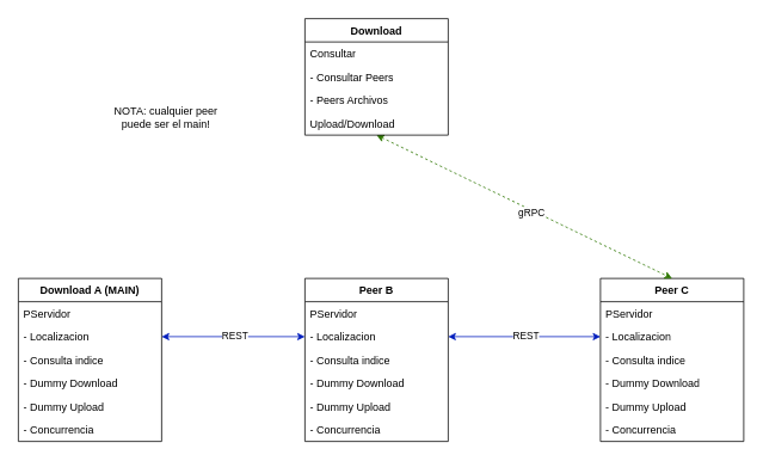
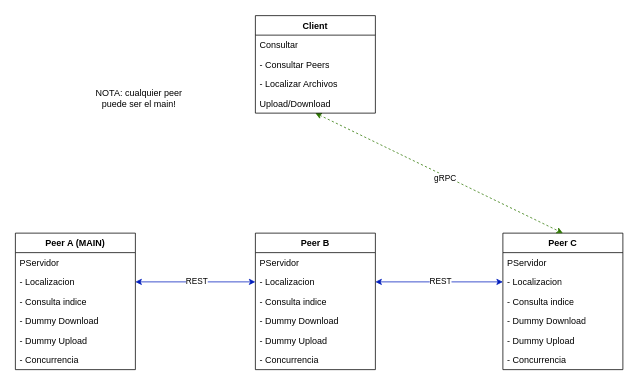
  <mxCell id="0" />
  <mxCell id="1" parent="0" />
- <mxCell id="2" value="&lt;div&gt;Download A (MAIN)&lt;/div&gt;" style="swimlane;fontStyle=1;align=center;verticalAlign=top;childLayout=stackLayout;horizontal=1;startSize=26;horizontalStack=0;resizeParent=1;resizeParentMax=0;resizeLast=0;collapsible=1;marginBottom=0;whiteSpace=wrap;html=1;" parent="1" vertex="1"><mxGeometry x="20" y="310" width="160" height="182" as="geometry" /></mxCell>
+ <mxCell id="2" value="&lt;div&gt;Peer A (MAIN)&lt;/div&gt;" style="swimlane;fontStyle=1;align=center;verticalAlign=top;childLayout=stackLayout;horizontal=1;startSize=26;horizontalStack=0;resizeParent=1;resizeParentMax=0;resizeLast=0;collapsible=1;marginBottom=0;whiteSpace=wrap;html=1;" parent="1" vertex="1"><mxGeometry x="20" y="310" width="160" height="182" as="geometry" /></mxCell>
  <mxCell id="3" value="PServidor" style="text;strokeColor=none;fillColor=none;align=left;verticalAlign=top;spacingLeft=4;spacingRight=4;overflow=hidden;rotatable=0;points=[[0,0.5],[1,0.5]];portConstraint=eastwest;whiteSpace=wrap;html=1;" parent="2" vertex="1"><mxGeometry y="26" width="160" height="26" as="geometry" /></mxCell>
  <mxCell id="4" value="- Localizacion" style="text;strokeColor=none;fillColor=none;align=left;verticalAlign=top;spacingLeft=4;spacingRight=4;overflow=hidden;rotatable=0;points=[[0,0.5],[1,0.5]];portConstraint=eastwest;whiteSpace=wrap;html=1;" parent="2" vertex="1"><mxGeometry y="52" width="160" height="26" as="geometry" /></mxCell>
  <mxCell id="5" value="- Consulta indice" style="text;strokeColor=none;fillColor=none;align=left;verticalAlign=top;spacingLeft=4;spacingRight=4;overflow=hidden;rotatable=0;points=[[0,0.5],[1,0.5]];portConstraint=eastwest;whiteSpace=wrap;html=1;" parent="2" vertex="1"><mxGeometry y="78" width="160" height="26" as="geometry" /></mxCell>
  <mxCell id="6" value="- Dummy Download" style="text;strokeColor=none;fillColor=none;align=left;verticalAlign=top;spacingLeft=4;spacingRight=4;overflow=hidden;rotatable=0;points=[[0,0.5],[1,0.5]];portConstraint=eastwest;whiteSpace=wrap;html=1;" parent="2" vertex="1"><mxGeometry y="104" width="160" height="26" as="geometry" /></mxCell>
  <mxCell id="7" value="- Dummy Upload" style="text;strokeColor=none;fillColor=none;align=left;verticalAlign=top;spacingLeft=4;spacingRight=4;overflow=hidden;rotatable=0;points=[[0,0.5],[1,0.5]];portConstraint=eastwest;whiteSpace=wrap;html=1;" parent="2" vertex="1"><mxGeometry y="130" width="160" height="26" as="geometry" /></mxCell>
  <mxCell id="8" value="- Concurrencia" style="text;strokeColor=none;fillColor=none;align=left;verticalAlign=top;spacingLeft=4;spacingRight=4;overflow=hidden;rotatable=0;points=[[0,0.5],[1,0.5]];portConstraint=eastwest;whiteSpace=wrap;html=1;" parent="2" vertex="1"><mxGeometry y="156" width="160" height="26" as="geometry" /></mxCell>
  <mxCell id="9" value="&lt;div&gt;Peer B&lt;/div&gt;" style="swimlane;fontStyle=1;align=center;verticalAlign=top;childLayout=stackLayout;horizontal=1;startSize=26;horizontalStack=0;resizeParent=1;resizeParentMax=0;resizeLast=0;collapsible=1;marginBottom=0;whiteSpace=wrap;html=1;" parent="1" vertex="1"><mxGeometry x="340" y="310" width="160" height="182" as="geometry" /></mxCell>
  <mxCell id="10" value="PServidor" style="text;strokeColor=none;fillColor=none;align=left;verticalAlign=top;spacingLeft=4;spacingRight=4;overflow=hidden;rotatable=0;points=[[0,0.5],[1,0.5]];portConstraint=eastwest;whiteSpace=wrap;html=1;" parent="9" vertex="1"><mxGeometry y="26" width="160" height="26" as="geometry" /></mxCell>
  <mxCell id="11" value="- Localizacion" style="text;strokeColor=none;fillColor=none;align=left;verticalAlign=top;spacingLeft=4;spacingRight=4;overflow=hidden;rotatable=0;points=[[0,0.5],[1,0.5]];portConstraint=eastwest;whiteSpace=wrap;html=1;" parent="9" vertex="1"><mxGeometry y="52" width="160" height="26" as="geometry" /></mxCell>
  <mxCell id="12" value="- Consulta indice" style="text;strokeColor=none;fillColor=none;align=left;verticalAlign=top;spacingLeft=4;spacingRight=4;overflow=hidden;rotatable=0;points=[[0,0.5],[1,0.5]];portConstraint=eastwest;whiteSpace=wrap;html=1;" parent="9" vertex="1"><mxGeometry y="78" width="160" height="26" as="geometry" /></mxCell>
  <mxCell id="13" value="- Dummy Download" style="text;strokeColor=none;fillColor=none;align=left;verticalAlign=top;spacingLeft=4;spacingRight=4;overflow=hidden;rotatable=0;points=[[0,0.5],[1,0.5]];portConstraint=eastwest;whiteSpace=wrap;html=1;" parent="9" vertex="1"><mxGeometry y="104" width="160" height="26" as="geometry" /></mxCell>
  <mxCell id="14" value="- Dummy Upload" style="text;strokeColor=none;fillColor=none;align=left;verticalAlign=top;spacingLeft=4;spacingRight=4;overflow=hidden;rotatable=0;points=[[0,0.5],[1,0.5]];portConstraint=eastwest;whiteSpace=wrap;html=1;" parent="9" vertex="1"><mxGeometry y="130" width="160" height="26" as="geometry" /></mxCell>
  <mxCell id="15" value="- Concurrencia" style="text;strokeColor=none;fillColor=none;align=left;verticalAlign=top;spacingLeft=4;spacingRight=4;overflow=hidden;rotatable=0;points=[[0,0.5],[1,0.5]];portConstraint=eastwest;whiteSpace=wrap;html=1;" parent="9" vertex="1"><mxGeometry y="156" width="160" height="26" as="geometry" /></mxCell>
  <mxCell id="16" value="&lt;div&gt;Peer C&lt;/div&gt;" style="swimlane;fontStyle=1;align=center;verticalAlign=top;childLayout=stackLayout;horizontal=1;startSize=26;horizontalStack=0;resizeParent=1;resizeParentMax=0;resizeLast=0;collapsible=1;marginBottom=0;whiteSpace=wrap;html=1;" parent="1" vertex="1"><mxGeometry x="670" y="310" width="160" height="182" as="geometry" /></mxCell>
  <mxCell id="17" value="PServidor" style="text;strokeColor=none;fillColor=none;align=left;verticalAlign=top;spacingLeft=4;spacingRight=4;overflow=hidden;rotatable=0;points=[[0,0.5],[1,0.5]];portConstraint=eastwest;whiteSpace=wrap;html=1;" parent="16" vertex="1"><mxGeometry y="26" width="160" height="26" as="geometry" /></mxCell>
  <mxCell id="18" value="- Localizacion" style="text;strokeColor=none;fillColor=none;align=left;verticalAlign=top;spacingLeft=4;spacingRight=4;overflow=hidden;rotatable=0;points=[[0,0.5],[1,0.5]];portConstraint=eastwest;whiteSpace=wrap;html=1;" parent="16" vertex="1"><mxGeometry y="52" width="160" height="26" as="geometry" /></mxCell>
  <mxCell id="19" value="- Consulta indice" style="text;strokeColor=none;fillColor=none;align=left;verticalAlign=top;spacingLeft=4;spacingRight=4;overflow=hidden;rotatable=0;points=[[0,0.5],[1,0.5]];portConstraint=eastwest;whiteSpace=wrap;html=1;" parent="16" vertex="1"><mxGeometry y="78" width="160" height="26" as="geometry" /></mxCell>
  <mxCell id="20" value="- Dummy Download" style="text;strokeColor=none;fillColor=none;align=left;verticalAlign=top;spacingLeft=4;spacingRight=4;overflow=hidden;rotatable=0;points=[[0,0.5],[1,0.5]];portConstraint=eastwest;whiteSpace=wrap;html=1;" parent="16" vertex="1"><mxGeometry y="104" width="160" height="26" as="geometry" /></mxCell>
  <mxCell id="21" value="- Dummy Upload" style="text;strokeColor=none;fillColor=none;align=left;verticalAlign=top;spacingLeft=4;spacingRight=4;overflow=hidden;rotatable=0;points=[[0,0.5],[1,0.5]];portConstraint=eastwest;whiteSpace=wrap;html=1;" parent="16" vertex="1"><mxGeometry y="130" width="160" height="26" as="geometry" /></mxCell>
  <mxCell id="22" value="- Concurrencia" style="text;strokeColor=none;fillColor=none;align=left;verticalAlign=top;spacingLeft=4;spacingRight=4;overflow=hidden;rotatable=0;points=[[0,0.5],[1,0.5]];portConstraint=eastwest;whiteSpace=wrap;html=1;" parent="16" vertex="1"><mxGeometry y="156" width="160" height="26" as="geometry" /></mxCell>
  <mxCell id="23" value="" style="endArrow=classic;startArrow=classic;html=1;rounded=0;exitX=1;exitY=0.5;exitDx=0;exitDy=0;entryX=0;entryY=0.5;entryDx=0;entryDy=0;fillColor=#0050ef;strokeColor=#001DBC;" parent="1" source="4" target="11" edge="1"><mxGeometry width="50" height="50" relative="1" as="geometry"><mxPoint x="250" y="430" as="sourcePoint" /><mxPoint x="300" y="380" as="targetPoint" /></mxGeometry></mxCell>
  <mxCell id="24" value="REST" style="edgeLabel;html=1;align=center;verticalAlign=middle;resizable=0;points=[];" parent="23" vertex="1" connectable="0"><mxGeometry x="0.013" y="2" relative="1" as="geometry"><mxPoint as="offset" /></mxGeometry></mxCell>
  <mxCell id="25" value="" style="endArrow=classic;startArrow=classic;html=1;rounded=0;exitX=1;exitY=0.5;exitDx=0;exitDy=0;entryX=0;entryY=0.5;entryDx=0;entryDy=0;fillColor=#0050ef;strokeColor=#001DBC;" parent="1" source="11" target="18" edge="1"><mxGeometry width="50" height="50" relative="1" as="geometry"><mxPoint x="540" y="370" as="sourcePoint" /><mxPoint x="700" y="370" as="targetPoint" /></mxGeometry></mxCell>
  <mxCell id="26" value="REST" style="edgeLabel;html=1;align=center;verticalAlign=middle;resizable=0;points=[];" parent="25" vertex="1" connectable="0"><mxGeometry x="0.013" y="2" relative="1" as="geometry"><mxPoint as="offset" /></mxGeometry></mxCell>
  <mxCell id="27" value="" style="endArrow=classic;startArrow=classic;html=1;rounded=0;exitX=0.5;exitY=1;exitDx=0;exitDy=0;entryX=0.5;entryY=0;entryDx=0;entryDy=0;fillColor=#60a917;strokeColor=#2D7600;dashed=1;" parent="1" source="29" target="16" edge="1"><mxGeometry width="50" height="50" relative="1" as="geometry"><mxPoint x="570" y="450" as="sourcePoint" /><mxPoint x="730" y="450" as="targetPoint" /></mxGeometry></mxCell>
  <mxCell id="28" value="gRPC" style="edgeLabel;html=1;align=center;verticalAlign=middle;resizable=0;points=[];" parent="27" vertex="1" connectable="0"><mxGeometry x="0.05" y="-2" relative="1" as="geometry"><mxPoint as="offset" /></mxGeometry></mxCell>
- <mxCell id="29" value="Download" style="swimlane;fontStyle=1;align=center;verticalAlign=top;childLayout=stackLayout;horizontal=1;startSize=26;horizontalStack=0;resizeParent=1;resizeParentMax=0;resizeLast=0;collapsible=1;marginBottom=0;whiteSpace=wrap;html=1;" vertex="1" parent="1"><mxGeometry x="340" y="20" width="160" height="130" as="geometry" /></mxCell>
+ <mxCell id="29" value="Client" style="swimlane;fontStyle=1;align=center;verticalAlign=top;childLayout=stackLayout;horizontal=1;startSize=26;horizontalStack=0;resizeParent=1;resizeParentMax=0;resizeLast=0;collapsible=1;marginBottom=0;whiteSpace=wrap;html=1;" vertex="1" parent="1"><mxGeometry x="340" y="20" width="160" height="130" as="geometry" /></mxCell>
  <mxCell id="30" value="Consultar" style="text;strokeColor=none;fillColor=none;align=left;verticalAlign=top;spacingLeft=4;spacingRight=4;overflow=hidden;rotatable=0;points=[[0,0.5],[1,0.5]];portConstraint=eastwest;whiteSpace=wrap;html=1;" vertex="1" parent="29"><mxGeometry y="26" width="160" height="26" as="geometry" /></mxCell>
  <mxCell id="31" value="- Consultar Peers" style="text;strokeColor=none;fillColor=none;align=left;verticalAlign=top;spacingLeft=4;spacingRight=4;overflow=hidden;rotatable=0;points=[[0,0.5],[1,0.5]];portConstraint=eastwest;whiteSpace=wrap;html=1;" vertex="1" parent="29"><mxGeometry y="52" width="160" height="26" as="geometry" /></mxCell>
- <mxCell id="32" value="- Peers Archivos" style="text;strokeColor=none;fillColor=none;align=left;verticalAlign=top;spacingLeft=4;spacingRight=4;overflow=hidden;rotatable=0;points=[[0,0.5],[1,0.5]];portConstraint=eastwest;whiteSpace=wrap;html=1;" vertex="1" parent="29"><mxGeometry y="78" width="160" height="26" as="geometry" /></mxCell>
+ <mxCell id="32" value="- Localizar Archivos" style="text;strokeColor=none;fillColor=none;align=left;verticalAlign=top;spacingLeft=4;spacingRight=4;overflow=hidden;rotatable=0;points=[[0,0.5],[1,0.5]];portConstraint=eastwest;whiteSpace=wrap;html=1;" vertex="1" parent="29"><mxGeometry y="78" width="160" height="26" as="geometry" /></mxCell>
  <mxCell id="33" value="Upload/Download" style="text;strokeColor=none;fillColor=none;align=left;verticalAlign=top;spacingLeft=4;spacingRight=4;overflow=hidden;rotatable=0;points=[[0,0.5],[1,0.5]];portConstraint=eastwest;whiteSpace=wrap;html=1;" vertex="1" parent="29"><mxGeometry y="104" width="160" height="26" as="geometry" /></mxCell>
  <mxCell id="34" value="NOTA: cualquier peer puede ser el main!" style="text;html=1;align=center;verticalAlign=middle;whiteSpace=wrap;rounded=0;" vertex="1" parent="1"><mxGeometry x="110" y="95" width="150" height="70" as="geometry" /></mxCell>
